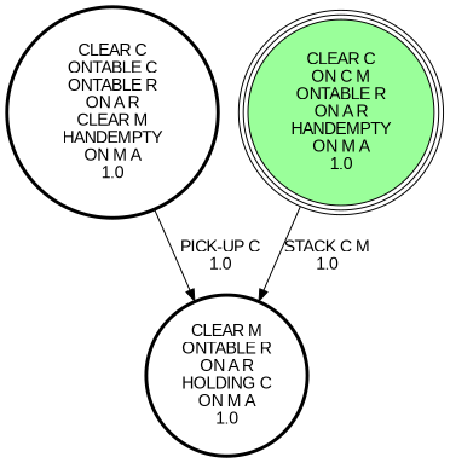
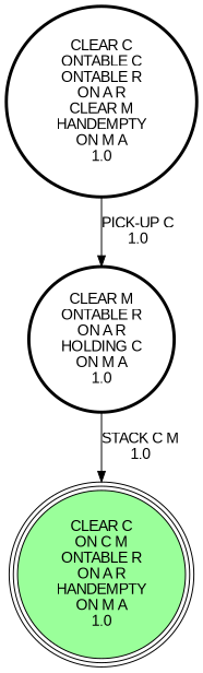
  digraph {
    fontname="Liberation Sans"
    node [penwidth=3 shape=circle fontname="Liberation Sans"]
    edge [fontname="Liberation Sans"]
    "CLEAR C\nONTABLE C\nONTABLE R\nON A R\nCLEAR M\nHANDEMPTY\nON M A\n1.0\n"
    "CLEAR M\nONTABLE R\nON A R\nHOLDING C\nON M A\n1.0\n"
    "CLEAR C\nON C M\nONTABLE R\nON A R\nHANDEMPTY\nON M A\n1.0\n" [fillcolor=palegreen1 peripheries=3 style=filled penwidth=""]
    "CLEAR C\nONTABLE C\nONTABLE R\nON A R\nCLEAR M\nHANDEMPTY\nON M A\n1.0\n" -> "CLEAR M\nONTABLE R\nON A R\nHOLDING C\nON M A\n1.0\n" [label="PICK-UP C\n1.0\n"]
-   "CLEAR C\nON C M\nONTABLE R\nON A R\nHANDEMPTY\nON M A\n1.0\n" -> "CLEAR M\nONTABLE R\nON A R\nHOLDING C\nON M A\n1.0\n" [label="STACK C M\n1.0\n"]
+   "CLEAR M\nONTABLE R\nON A R\nHOLDING C\nON M A\n1.0\n" -> "CLEAR C\nON C M\nONTABLE R\nON A R\nHANDEMPTY\nON M A\n1.0\n" [label="STACK C M\n1.0\n"]
  }
